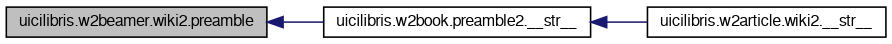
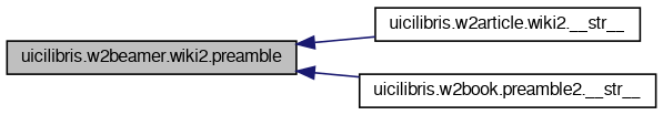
  digraph {
    rankdir=LR
    node [color=black fillcolor=white fontname=FreeSans fontsize=10 shape=record style=filled]
    edge [color=midnightblue dir=back fontname=FreeSans fontsize=10 labelfontname=FreeSans labelfontsize=10 style=solid]
    n1 [fillcolor=grey75 fontcolor=black height=0.2 label="uicilibris.w2beamer.wiki2.preamble" width=0.4]
    n2 [height=0.2 label="uicilibris.w2article.wiki2.__str__" width=0.4]
    n3 [height=0.2 label="uicilibris.w2book.preamble2.__str__" width=0.4]
-   n3 -> n2
+   n1 -> n2
    n1 -> n3
  }
